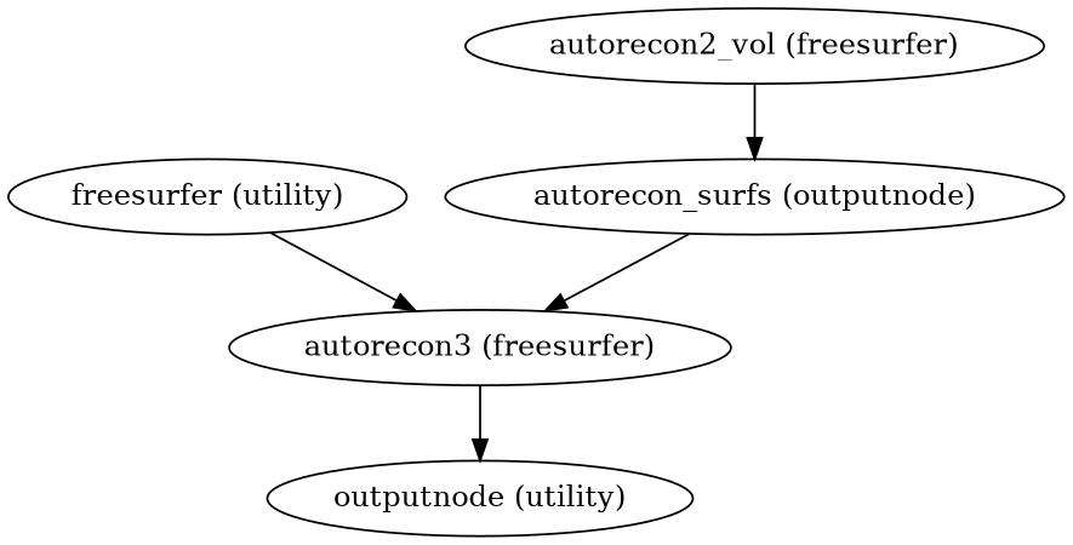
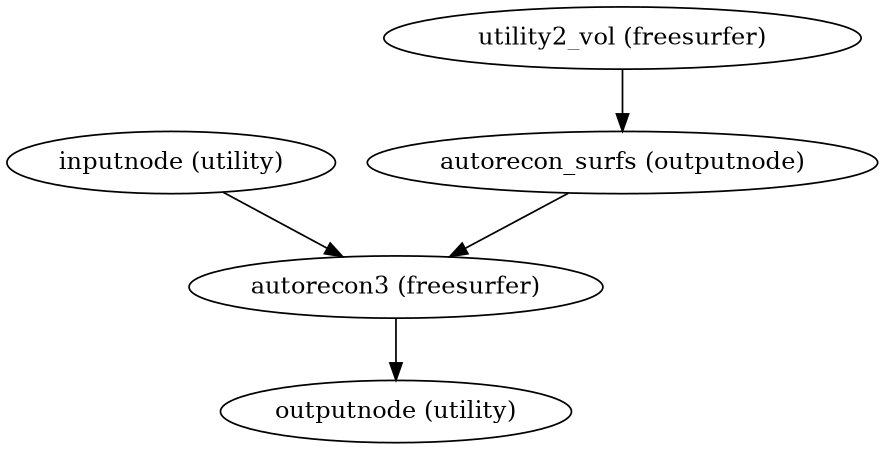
  strict digraph {
-   "inputnode (utility)" [label="freesurfer (utility)"]
+   "inputnode (utility)"
    "autorecon3 (freesurfer)"
    "outputnode (utility)"
    n4 [label="autorecon_surfs (outputnode)"]
-   "autorecon2_vol (freesurfer)"
+   "autorecon2_vol (freesurfer)" [label="utility2_vol (freesurfer)"]
    "inputnode (utility)" -> "autorecon3 (freesurfer)"
    "autorecon3 (freesurfer)" -> "outputnode (utility)"
    n4 -> "autorecon3 (freesurfer)"
    "autorecon2_vol (freesurfer)" -> n4
  }
